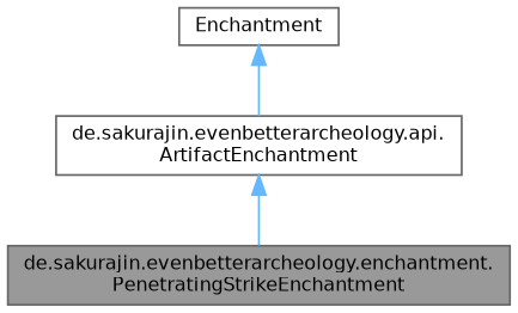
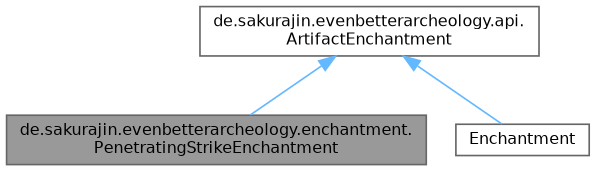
  digraph {
    node [color=gray40 fillcolor=white fontname=Helvetica fontsize=10 shape=box style=filled]
    edge [color=steelblue1 dir=back fontname=Helvetica fontsize=10 labelfontname=Helvetica labelfontsize=10 style=solid]
    n1 [fillcolor=grey60 fontcolor=black height=0.2 label="de.sakurajin.evenbetterarcheology.enchantment.\lPenetratingStrikeEnchantment" width=0.4]
    n2 [height=0.2 label="de.sakurajin.evenbetterarcheology.api.\lArtifactEnchantment" width=0.4]
    n3 [height=0.2 label=Enchantment width=0.4]
    n2 -> n1
-   n3 -> n2
+   n2 -> n3
  }
